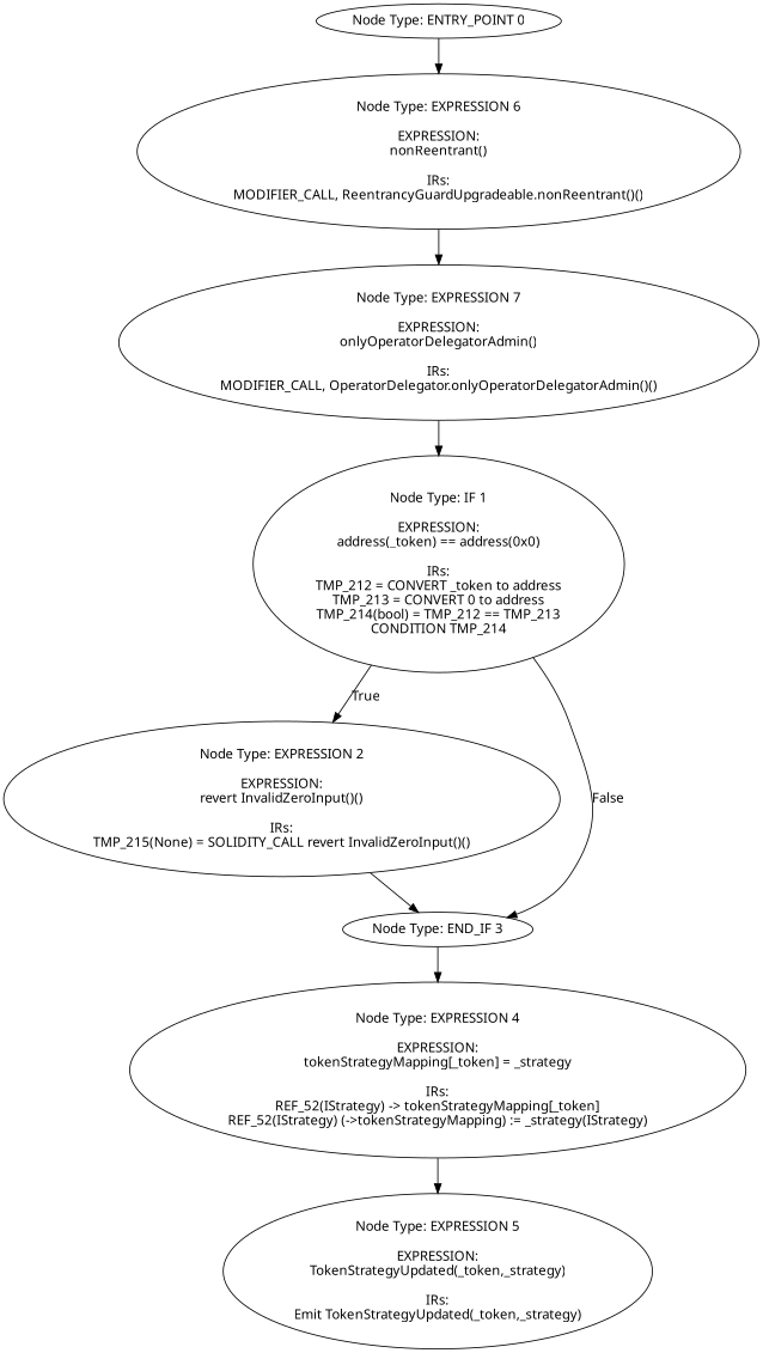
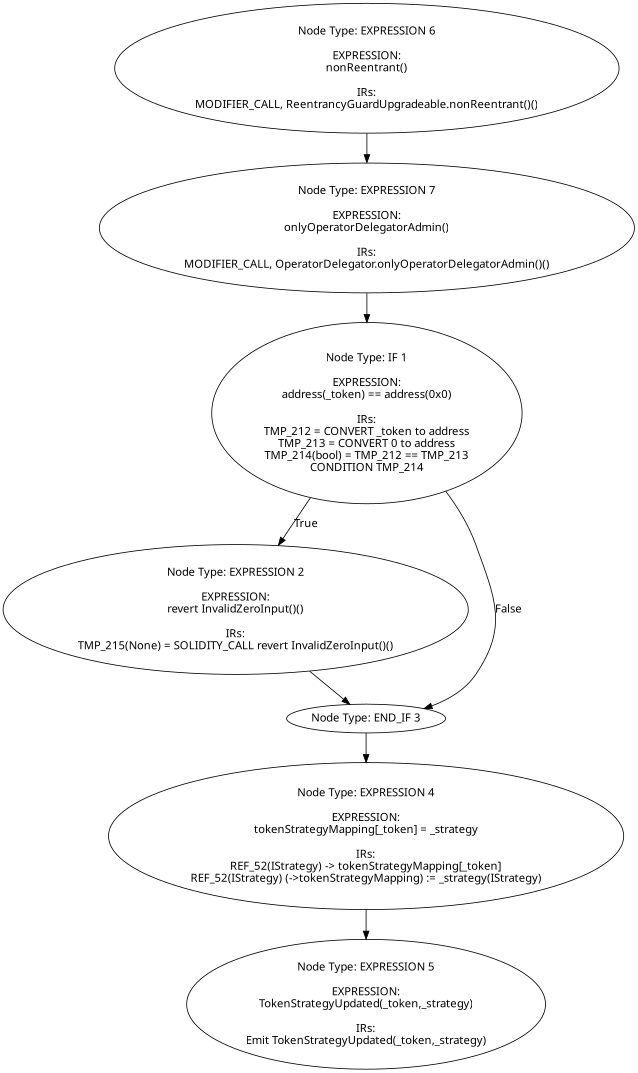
  digraph {
    fontname="Noto Sans"
    node [fontname="Noto Sans"]
    edge [fontname="Noto Sans"]
-   n1 [label="Node Type: ENTRY_POINT 0\n"]
    n2 [label="Node Type: EXPRESSION 6\n\nEXPRESSION:\nnonReentrant()\n\nIRs:\nMODIFIER_CALL, ReentrancyGuardUpgradeable.nonReentrant()()"]
    n3 [label="Node Type: EXPRESSION 7\n\nEXPRESSION:\nonlyOperatorDelegatorAdmin()\n\nIRs:\nMODIFIER_CALL, OperatorDelegator.onlyOperatorDelegatorAdmin()()"]
    n4 [label="Node Type: IF 1\n\nEXPRESSION:\naddress(_token) == address(0x0)\n\nIRs:\nTMP_212 = CONVERT _token to address\nTMP_213 = CONVERT 0 to address\nTMP_214(bool) = TMP_212 == TMP_213\nCONDITION TMP_214"]
    n5 [label="Node Type: EXPRESSION 2\n\nEXPRESSION:\nrevert InvalidZeroInput()()\n\nIRs:\nTMP_215(None) = SOLIDITY_CALL revert InvalidZeroInput()()"]
    n6 [label="Node Type: END_IF 3\n"]
    n7 [label="Node Type: EXPRESSION 4\n\nEXPRESSION:\ntokenStrategyMapping[_token] = _strategy\n\nIRs:\nREF_52(IStrategy) -> tokenStrategyMapping[_token]\nREF_52(IStrategy) (->tokenStrategyMapping) := _strategy(IStrategy)"]
    n8 [label="Node Type: EXPRESSION 5\n\nEXPRESSION:\nTokenStrategyUpdated(_token,_strategy)\n\nIRs:\nEmit TokenStrategyUpdated(_token,_strategy)"]
-   n1 -> n2
    n2 -> n3
    n3 -> n4
    n4 -> n5 [label=True]
    n4 -> n6 [label=False]
    n5 -> n6
    n6 -> n7
    n7 -> n8
  }
